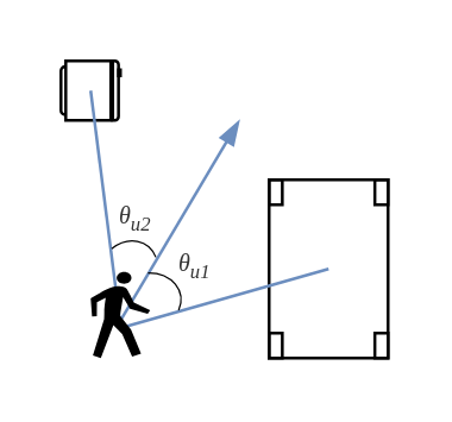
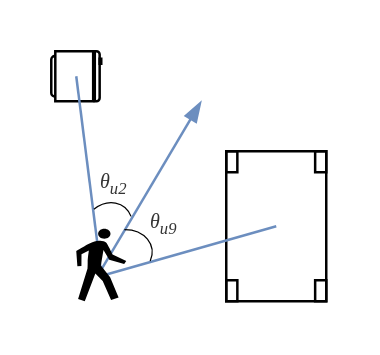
  <mxCell id="0" />
  <mxCell id="1" parent="0" />
  <mxCell id="2" value="" style="verticalLabelPosition=bottom;html=1;verticalAlign=top;align=center;shape=mxgraph.floorplan.table;" parent="1" vertex="1"><mxGeometry x="90" y="60" width="40" height="60" as="geometry" /></mxCell>
  <mxCell id="3" value="" style="endArrow=blockThin;html=1;rounded=0;strokeWidth=1;fillColor=#dae8fc;strokeColor=#6c8ebf;endFill=1;exitX=0.457;exitY=0.614;exitDx=0;exitDy=0;exitPerimeter=0;startFill=0;startArrow=none;" parent="1" source="7" edge="1"><mxGeometry width="50" height="50" relative="1" as="geometry"><mxPoint x="40" y="110.01" as="sourcePoint" /><mxPoint x="80" y="40" as="targetPoint" /></mxGeometry></mxCell>
  <mxCell id="4" value="" style="endArrow=none;html=1;rounded=0;exitX=0.497;exitY=0.651;exitDx=0;exitDy=0;exitPerimeter=0;fillColor=#dae8fc;strokeColor=#6c8ebf;strokeWidth=1;" parent="1" source="7" edge="1"><mxGeometry width="50" height="50" relative="1" as="geometry"><mxPoint x="70" y="140" as="sourcePoint" /><mxPoint x="110" y="90" as="targetPoint" /></mxGeometry></mxCell>
  <mxCell id="5" value="" style="verticalLabelPosition=bottom;html=1;verticalAlign=top;align=center;shape=mxgraph.floorplan.refrigerator;rotation=-90;" parent="1" vertex="1"><mxGeometry x="20" y="20" width="20" height="20" as="geometry" /></mxCell>
  <mxCell id="6" value="" style="endArrow=none;html=1;rounded=0;exitX=0.502;exitY=0.637;exitDx=0;exitDy=0;exitPerimeter=0;fillColor=#dae8fc;strokeColor=#6c8ebf;strokeWidth=1;" parent="1" source="7" edge="1"><mxGeometry width="50" height="50" relative="1" as="geometry"><mxPoint x="50" y="120" as="sourcePoint" /><mxPoint x="30" y="30" as="targetPoint" /></mxGeometry></mxCell>
  <mxCell id="7" value="" style="shape=mxgraph.signs.people.walking;html=1;pointerEvents=1;fillColor=#000000;strokeColor=none;verticalLabelPosition=bottom;verticalAlign=top;align=center;" parent="1" vertex="1"><mxGeometry x="30" y="91" width="20" height="29" as="geometry" /></mxCell>
  <mxCell id="8" value="" style="verticalLabelPosition=bottom;verticalAlign=top;html=1;shape=mxgraph.basic.arc;startAngle=0.3;endAngle=0.59;rotation=-105;strokeWidth=0.5;" parent="1" vertex="1"><mxGeometry x="38" y="89" width="20" height="25" as="geometry" /></mxCell>
  <mxCell id="9" value="" style="verticalLabelPosition=bottom;verticalAlign=top;html=1;shape=mxgraph.basic.arc;startAngle=0.324;endAngle=0.59;rotation=-150;strokeWidth=0.5;" parent="1" vertex="1"><mxGeometry x="32" y="80" width="20" height="25" as="geometry" /></mxCell>
- <mxCell id="10" value="&lt;span style=&quot;color: rgb(51, 51, 51); background-color: rgb(255, 255, 255);&quot;&gt;&lt;font style=&quot;font-size: 8px;&quot; face=&quot;Times New Roman&quot;&gt;&lt;i style=&quot;&quot;&gt;θ&lt;sub style=&quot;&quot;&gt;u1&lt;/sub&gt;&lt;/i&gt;&lt;/font&gt;&lt;/span&gt;&lt;span style=&quot;font-size:12.0pt;mso-bidi-font-size:10.5pt;line-height:120%;&lt;br/&gt;font-family:&amp;quot;Times New Roman&amp;quot;,serif;mso-fareast-font-family:宋体;mso-ansi-language:&lt;br/&gt;EN-US;mso-fareast-language:ZH-CN;mso-bidi-language:AR-SA&quot; lang=&quot;EN-US&quot;&gt;&lt;br&gt;&lt;/span&gt;" style="text;whiteSpace=wrap;html=1;" parent="1" vertex="1"><mxGeometry x="58" y="69" width="28" height="36" as="geometry" /></mxCell>
+ <mxCell id="10" value="&lt;span style=&quot;color: rgb(51, 51, 51); background-color: rgb(255, 255, 255);&quot;&gt;&lt;font style=&quot;font-size: 8px;&quot; face=&quot;Times New Roman&quot;&gt;&lt;i style=&quot;&quot;&gt;θ&lt;sub style=&quot;&quot;&gt;u9&lt;/sub&gt;&lt;/i&gt;&lt;/font&gt;&lt;/span&gt;&lt;span style=&quot;font-size:12.0pt;mso-bidi-font-size:10.5pt;line-height:120%;&lt;br/&gt;font-family:&amp;quot;Times New Roman&amp;quot;,serif;mso-fareast-font-family:宋体;mso-ansi-language:&lt;br/&gt;EN-US;mso-fareast-language:ZH-CN;mso-bidi-language:AR-SA&quot; lang=&quot;EN-US&quot;&gt;&lt;br&gt;&lt;/span&gt;" style="text;whiteSpace=wrap;html=1;" parent="1" vertex="1"><mxGeometry x="58" y="69" width="28" height="36" as="geometry" /></mxCell>
  <mxCell id="11" value="&lt;span style=&quot;color: rgb(51, 51, 51); background-color: rgb(255, 255, 255);&quot;&gt;&lt;font style=&quot;font-size: 8px;&quot; face=&quot;Times New Roman&quot;&gt;&lt;i style=&quot;&quot;&gt;θ&lt;sub style=&quot;&quot;&gt;u2&lt;/sub&gt;&lt;/i&gt;&lt;/font&gt;&lt;/span&gt;&lt;span style=&quot;font-size:12.0pt;mso-bidi-font-size:10.5pt;line-height:120%;&lt;br/&gt;font-family:&amp;quot;Times New Roman&amp;quot;,serif;mso-fareast-font-family:宋体;mso-ansi-language:&lt;br/&gt;EN-US;mso-fareast-language:ZH-CN;mso-bidi-language:AR-SA&quot; lang=&quot;EN-US&quot;&gt;&lt;br&gt;&lt;/span&gt;" style="text;whiteSpace=wrap;html=1;" vertex="1" parent="1"><mxGeometry x="38" y="53" width="28" height="36" as="geometry" /></mxCell>
